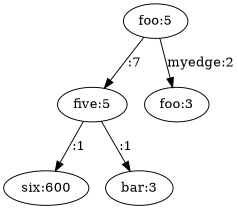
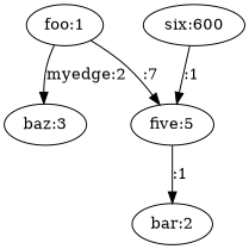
  digraph {
-   n1 [label="foo:5"]
+   n1 [label="foo:1"]
    n2 [label="five:5"]
-   n3 [label="foo:3"]
+   n3 [label="baz:3"]
    n4 [label="six:600"]
-   n5 [label="bar:3"]
+   n5 [label="bar:2"]
    n1 -> n2 [label=":7"]
    n1 -> n3 [label="myedge:2"]
-   n2 -> n4 [label=":1"]
+   n4 -> n2 [label=":1"]
    n2 -> n5 [label=":1"]
  }
